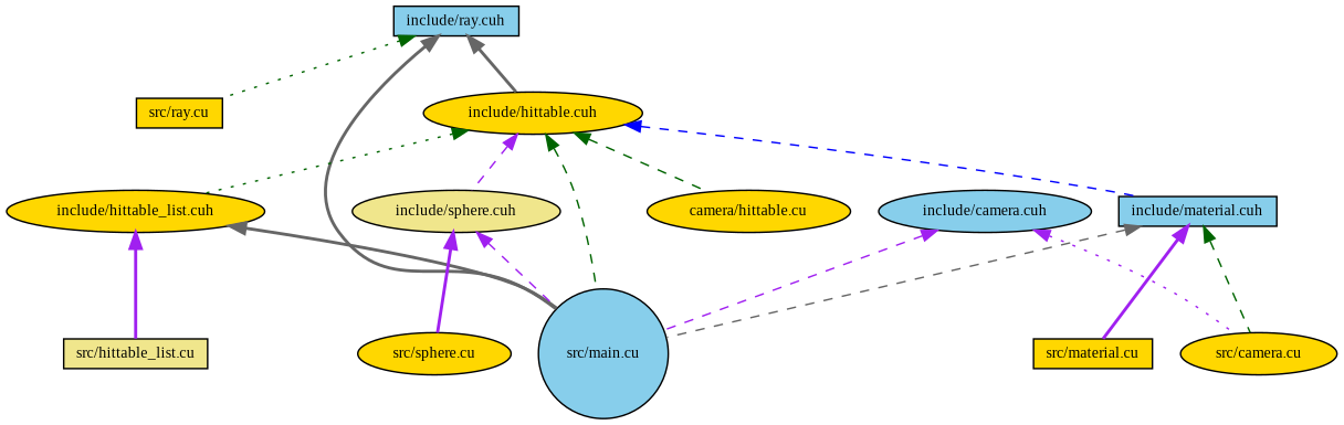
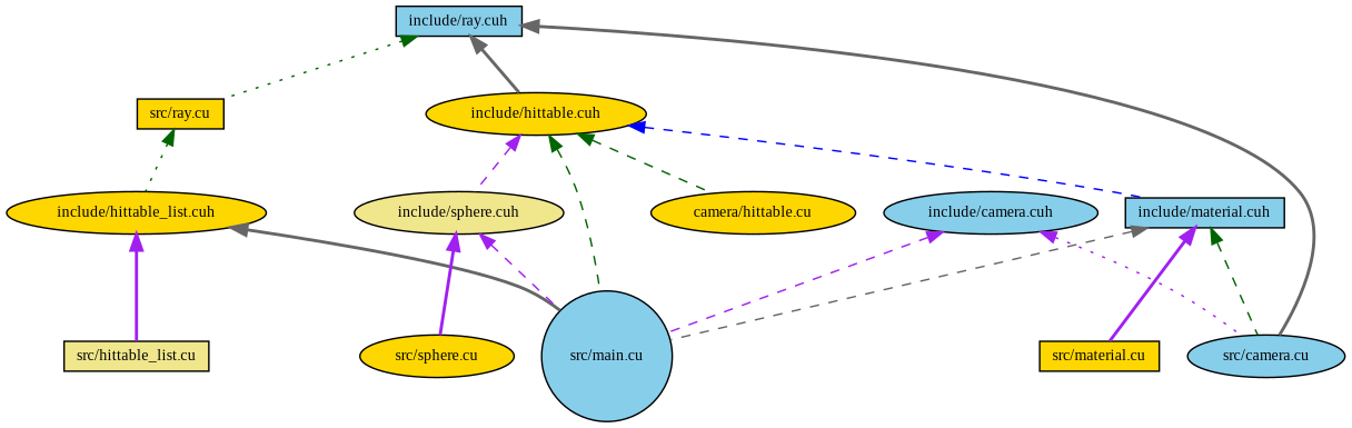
  digraph {
    fontname="Liberation Serif"
    node [color=black fillcolor=gold fontname="Liberation Serif" fontsize=10 shape=ellipse style=filled]
    edge [color=purple dir=back fontname="Liberation Serif" fontsize=10 labelfontname=Helvetica labelfontsize=10 style=dashed]
    n1 [fillcolor=skyblue fontcolor=black height=0.2 label="include/ray.cuh" shape=box width=0.4]
    n2 [height=0.2 label="include/hittable.cuh" width=0.4]
    n3 [fillcolor=skyblue height=0.2 label="src/main.cu" shape=circle width=0.4]
    n4 [height=0.2 label="src/ray.cu" shape=box width=0.4]
    n5 [height=0.2 label="include/hittable_list.cuh" width=0.4]
    n6 [fillcolor=skyblue height=0.2 label="include/material.cuh" shape=box width=0.4]
    n7 [fillcolor=khaki height=0.2 label="include/sphere.cuh" width=0.4]
    n8 [height=0.2 label="camera/hittable.cu" width=0.4]
    n9 [fillcolor=skyblue height=0.2 label="include/camera.cuh" width=0.4]
-   n10 [height=0.2 label="src/camera.cu" width=0.4]
+   n10 [fillcolor=skyblue height=0.2 label="src/camera.cu" width=0.4]
    n11 [fillcolor=khaki height=0.2 label="src/hittable_list.cu" shape=box width=0.4]
    n12 [height=0.2 label="src/material.cu" shape=box width=0.4]
    n13 [height=0.2 label="src/sphere.cu" width=0.4]
    n1 -> n2 [color=gray40 style=bold]
-   n1 -> n3 [color=gray40 style=bold]
+   n1 -> n10 [color=gray40 style=bold]
    n1 -> n4 [color=darkgreen style=dotted]
    n2 -> n3 [color=darkgreen]
-   n2 -> n5 [color=darkgreen style=dotted]
+   n4 -> n5 [color=darkgreen style=dotted]
    n2 -> n6 [color=blue]
    n2 -> n7
    n2 -> n8 [color=darkgreen]
    n5 -> n3 [color=gray40 style=bold]
    n5 -> n11 [style=bold]
    n6 -> n3 [color=gray40]
    n6 -> n10 [color=darkgreen]
    n6 -> n12 [style=bold]
    n7 -> n3
    n7 -> n13 [style=bold]
    n9 -> n3
    n9 -> n10 [style=dotted]
  }
